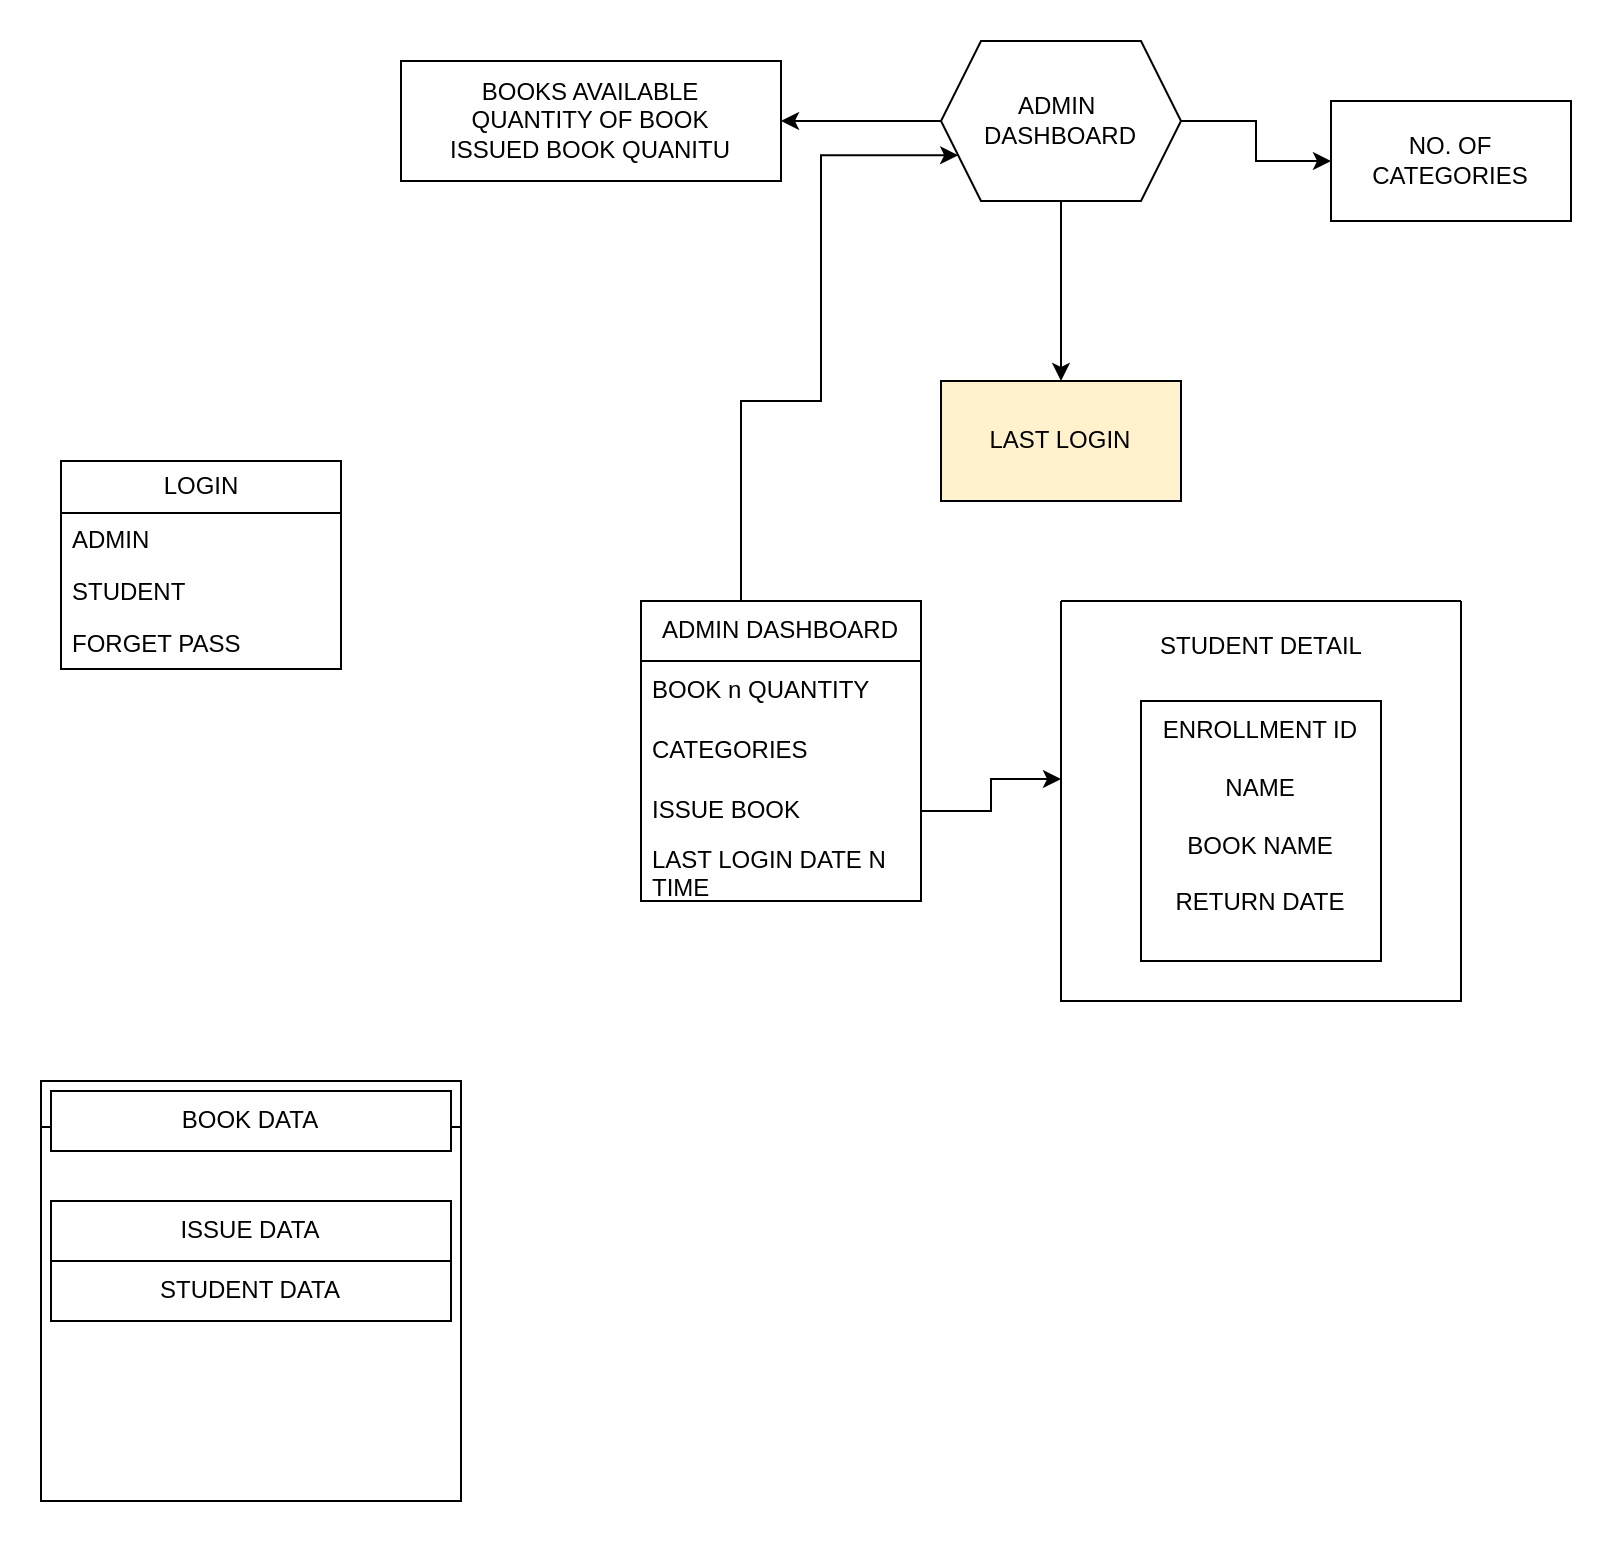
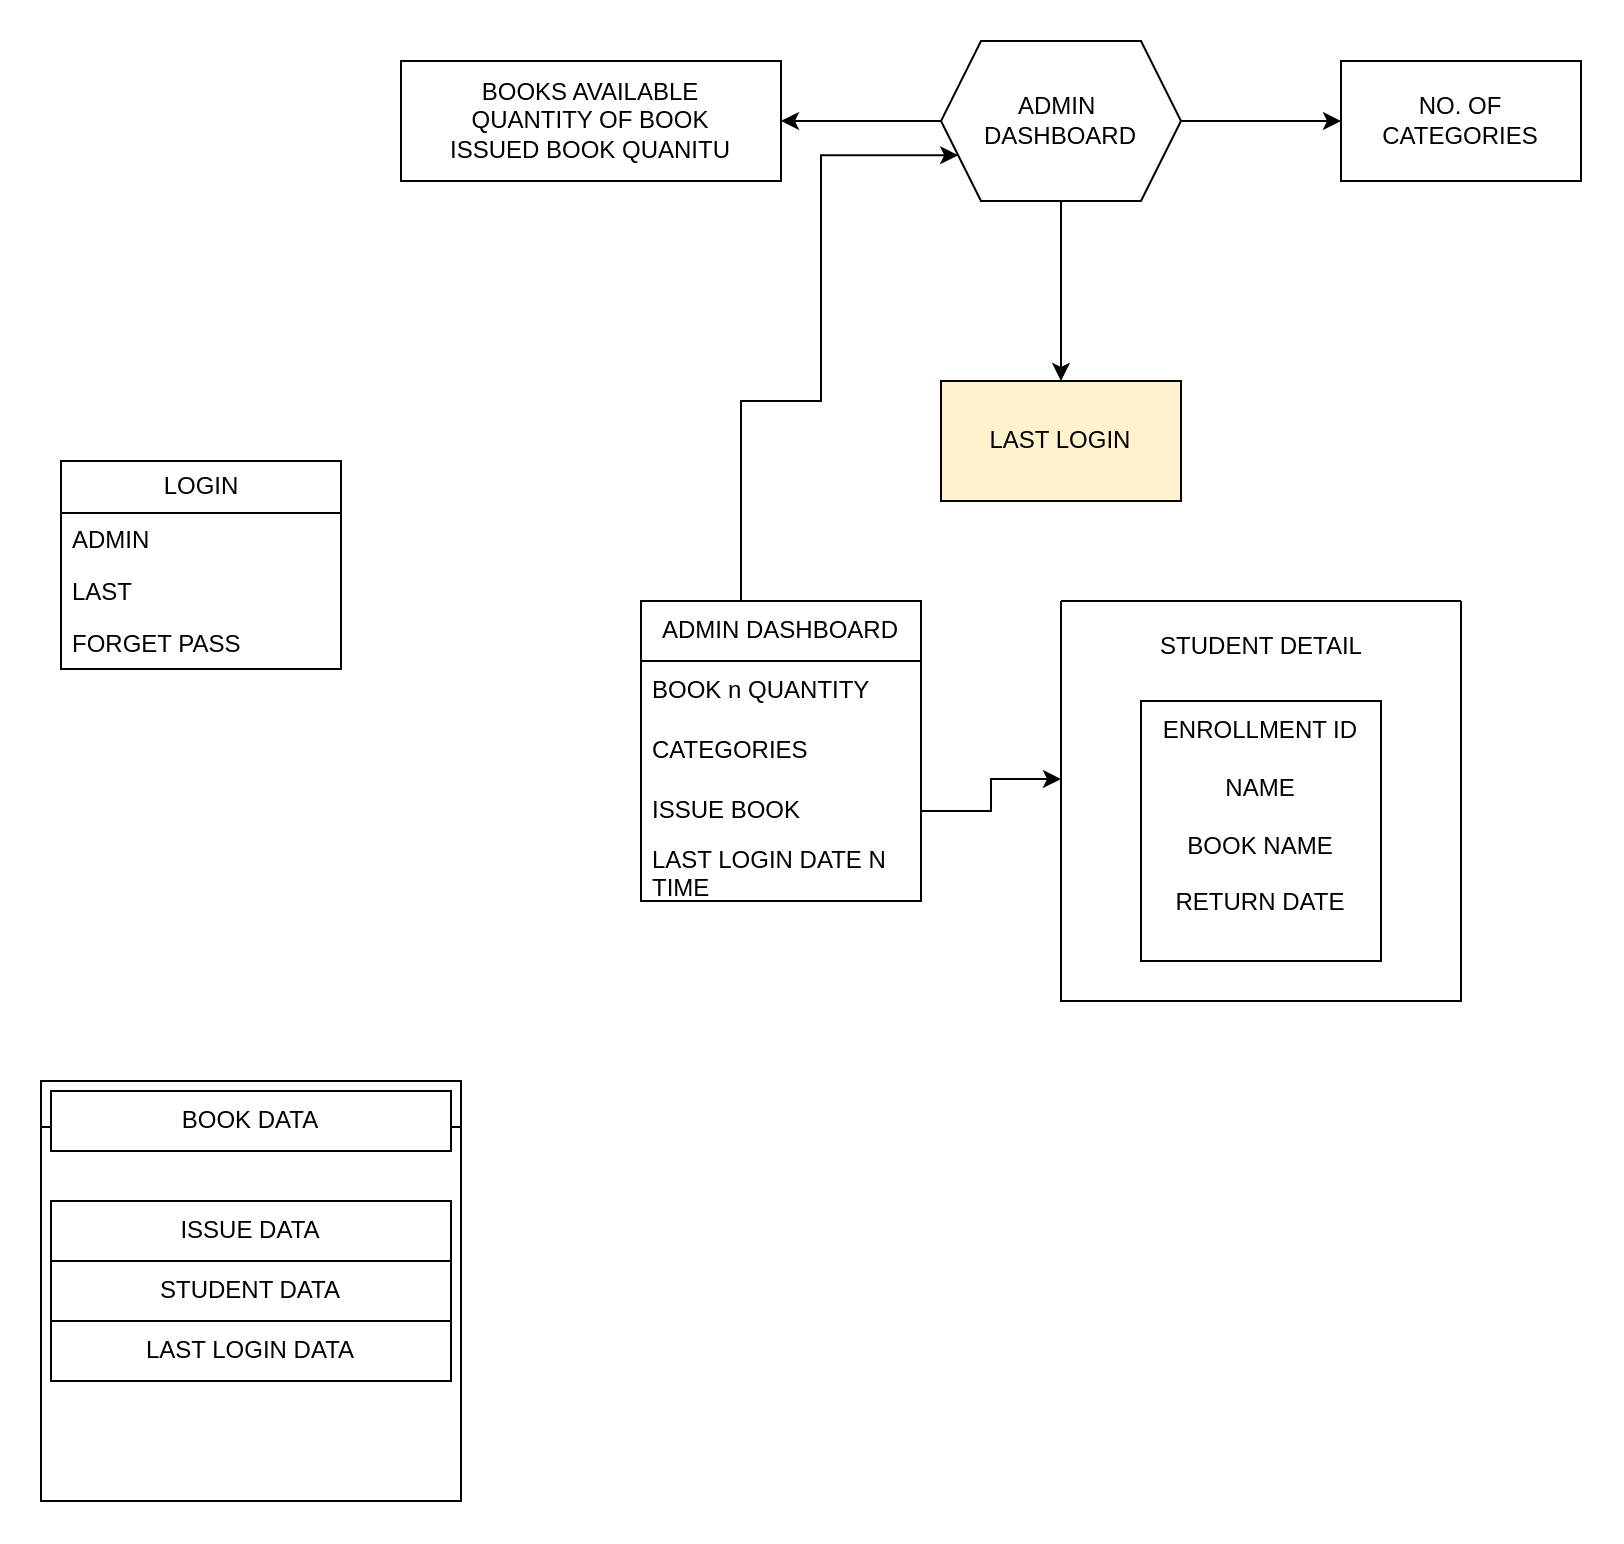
  <mxCell id="0" />
  <mxCell id="1" parent="0" />
  <mxCell id="2" value="LOGIN" style="swimlane;fontStyle=0;childLayout=stackLayout;horizontal=1;startSize=26;fillColor=none;horizontalStack=0;resizeParent=1;resizeParentMax=0;resizeLast=0;collapsible=1;marginBottom=0;html=1;" vertex="1" parent="1"><mxGeometry x="30" y="230" width="140" height="104" as="geometry" /></mxCell>
  <mxCell id="3" value="ADMIN" style="text;strokeColor=none;fillColor=none;align=left;verticalAlign=top;spacingLeft=4;spacingRight=4;overflow=hidden;rotatable=0;points=[[0,0.5],[1,0.5]];portConstraint=eastwest;whiteSpace=wrap;html=1;" vertex="1" parent="2"><mxGeometry y="26" width="140" height="26" as="geometry" /></mxCell>
- <mxCell id="4" value="STUDENT" style="text;strokeColor=none;fillColor=none;align=left;verticalAlign=top;spacingLeft=4;spacingRight=4;overflow=hidden;rotatable=0;points=[[0,0.5],[1,0.5]];portConstraint=eastwest;whiteSpace=wrap;html=1;" vertex="1" parent="2"><mxGeometry y="52" width="140" height="26" as="geometry" /></mxCell>
+ <mxCell id="4" value="LAST" style="text;strokeColor=none;fillColor=none;align=left;verticalAlign=top;spacingLeft=4;spacingRight=4;overflow=hidden;rotatable=0;points=[[0,0.5],[1,0.5]];portConstraint=eastwest;whiteSpace=wrap;html=1;" vertex="1" parent="2"><mxGeometry y="52" width="140" height="26" as="geometry" /></mxCell>
  <mxCell id="5" value="FORGET PASS" style="text;strokeColor=none;fillColor=none;align=left;verticalAlign=top;spacingLeft=4;spacingRight=4;overflow=hidden;rotatable=0;points=[[0,0.5],[1,0.5]];portConstraint=eastwest;whiteSpace=wrap;html=1;" vertex="1" parent="2"><mxGeometry y="78" width="140" height="26" as="geometry" /></mxCell>
  <mxCell id="6" value="" style="edgeStyle=orthogonalEdgeStyle;rounded=0;orthogonalLoop=1;jettySize=auto;html=1;" edge="1" parent="1" source="9" target="10"><mxGeometry relative="1" as="geometry" /></mxCell>
  <mxCell id="7" value="" style="edgeStyle=orthogonalEdgeStyle;rounded=0;orthogonalLoop=1;jettySize=auto;html=1;" edge="1" parent="1" source="9" target="11"><mxGeometry relative="1" as="geometry" /></mxCell>
  <mxCell id="8" value="" style="edgeStyle=orthogonalEdgeStyle;rounded=0;orthogonalLoop=1;jettySize=auto;html=1;" edge="1" parent="1" source="9" target="12"><mxGeometry relative="1" as="geometry" /></mxCell>
  <mxCell id="9" value="ADMIN&amp;nbsp;&lt;div&gt;DASHBOARD&lt;/div&gt;" style="shape=hexagon;perimeter=hexagonPerimeter2;whiteSpace=wrap;html=1;fixedSize=1;" vertex="1" parent="1"><mxGeometry x="470" y="20" width="120" height="80" as="geometry" /></mxCell>
  <mxCell id="10" value="LAST LOGIN" style="whiteSpace=wrap;html=1;fillColor=#fff2cc;" vertex="1" parent="1"><mxGeometry x="470" y="190" width="120" height="60" as="geometry" /></mxCell>
- <mxCell id="11" value="NO. OF CATEGORIES" style="whiteSpace=wrap;html=1;" vertex="1" parent="1"><mxGeometry x="665" y="50" width="120" height="60" as="geometry" /></mxCell>
+ <mxCell id="11" value="NO. OF CATEGORIES" style="whiteSpace=wrap;html=1;" vertex="1" parent="1"><mxGeometry x="670" y="30" width="120" height="60" as="geometry" /></mxCell>
  <mxCell id="12" value="BOOKS AVAILABLE&lt;div&gt;QUANTITY OF BOOK&lt;/div&gt;&lt;div&gt;ISSUED BOOK QUANITU&lt;/div&gt;" style="whiteSpace=wrap;html=1;" vertex="1" parent="1"><mxGeometry x="200" y="30" width="190" height="60" as="geometry" /></mxCell>
  <mxCell id="13" style="edgeStyle=orthogonalEdgeStyle;rounded=0;orthogonalLoop=1;jettySize=auto;html=1;entryX=0;entryY=0.75;entryDx=0;entryDy=0;" edge="1" parent="1" source="14" target="9"><mxGeometry relative="1" as="geometry"><Array as="points"><mxPoint x="370" y="200" /><mxPoint x="410" y="200" /><mxPoint x="410" y="77" /></Array></mxGeometry></mxCell>
  <mxCell id="14" value="ADMIN DASHBOARD" style="swimlane;fontStyle=0;childLayout=stackLayout;horizontal=1;startSize=30;horizontalStack=0;resizeParent=1;resizeParentMax=0;resizeLast=0;collapsible=1;marginBottom=0;whiteSpace=wrap;html=1;" vertex="1" parent="1"><mxGeometry x="320" y="300" width="140" height="150" as="geometry" /></mxCell>
  <mxCell id="15" value="BOOK n QUANTITY" style="text;strokeColor=none;fillColor=none;align=left;verticalAlign=middle;spacingLeft=4;spacingRight=4;overflow=hidden;points=[[0,0.5],[1,0.5]];portConstraint=eastwest;rotatable=0;whiteSpace=wrap;html=1;" vertex="1" parent="14"><mxGeometry y="30" width="140" height="30" as="geometry" /></mxCell>
  <mxCell id="16" value="CATEGORIES" style="text;strokeColor=none;fillColor=none;align=left;verticalAlign=middle;spacingLeft=4;spacingRight=4;overflow=hidden;points=[[0,0.5],[1,0.5]];portConstraint=eastwest;rotatable=0;whiteSpace=wrap;html=1;" vertex="1" parent="14"><mxGeometry y="60" width="140" height="30" as="geometry" /></mxCell>
  <mxCell id="17" value="ISSUE BOOK" style="text;strokeColor=none;fillColor=none;align=left;verticalAlign=middle;spacingLeft=4;spacingRight=4;overflow=hidden;points=[[0,0.5],[1,0.5]];portConstraint=eastwest;rotatable=0;whiteSpace=wrap;html=1;" vertex="1" parent="14"><mxGeometry y="90" width="140" height="30" as="geometry" /></mxCell>
  <mxCell id="18" value="LAST LOGIN DATE N TIME" style="text;strokeColor=none;fillColor=none;align=left;verticalAlign=middle;spacingLeft=4;spacingRight=4;overflow=hidden;points=[[0,0.5],[1,0.5]];portConstraint=eastwest;rotatable=0;whiteSpace=wrap;html=1;" vertex="1" parent="14"><mxGeometry y="120" width="140" height="30" as="geometry" /></mxCell>
  <mxCell id="19" value="" style="swimlane;startSize=0;" vertex="1" parent="1"><mxGeometry x="530" y="300" width="200" height="200" as="geometry" /></mxCell>
  <mxCell id="20" value="STUDENT DETAIL" style="text;html=1;align=center;verticalAlign=middle;resizable=0;points=[];autosize=1;strokeColor=none;fillColor=none;" vertex="1" parent="19"><mxGeometry x="40" y="8" width="120" height="30" as="geometry" /></mxCell>
  <mxCell id="21" value="ENROLLMENT ID&lt;div&gt;&lt;br&gt;&lt;div&gt;NAME&lt;/div&gt;&lt;div&gt;&lt;br&gt;&lt;/div&gt;&lt;/div&gt;&lt;div&gt;BOOK NAME&lt;/div&gt;&lt;div&gt;&lt;br&gt;&lt;/div&gt;&lt;div&gt;RETURN DATE&lt;/div&gt;&lt;div&gt;&lt;br&gt;&lt;/div&gt;" style="whiteSpace=wrap;html=1;" vertex="1" parent="19"><mxGeometry x="40" y="50" width="120" height="130" as="geometry" /></mxCell>
  <mxCell id="22" style="edgeStyle=orthogonalEdgeStyle;rounded=0;orthogonalLoop=1;jettySize=auto;html=1;entryX=0;entryY=0.445;entryDx=0;entryDy=0;entryPerimeter=0;" edge="1" parent="1" source="17" target="19"><mxGeometry relative="1" as="geometry" /></mxCell>
  <mxCell id="23" value="FILES" style="swimlane;whiteSpace=wrap;html=1;" vertex="1" parent="1"><mxGeometry x="20" y="540" width="210" height="210" as="geometry" /></mxCell>
  <mxCell id="24" value="BOOK DATA" style="whiteSpace=wrap;html=1;" vertex="1" parent="23"><mxGeometry x="5" y="5" width="200" height="30" as="geometry" /></mxCell>
  <mxCell id="25" value="ISSUE DATA" style="whiteSpace=wrap;html=1;" vertex="1" parent="23"><mxGeometry x="5" y="60" width="200" height="30" as="geometry" /></mxCell>
  <mxCell id="26" value="STUDENT DATA" style="whiteSpace=wrap;html=1;" vertex="1" parent="23"><mxGeometry x="5" y="90" width="200" height="30" as="geometry" /></mxCell>
+ <mxCell id="27" value="LAST LOGIN DATA" style="whiteSpace=wrap;html=1;" vertex="1" parent="23"><mxGeometry x="5" y="120" width="200" height="30" as="geometry" /></mxCell>
